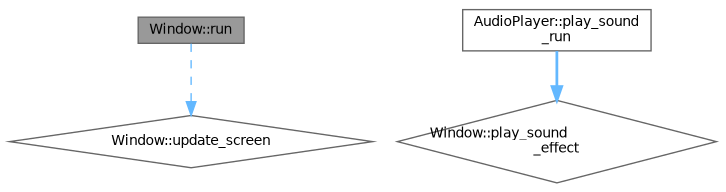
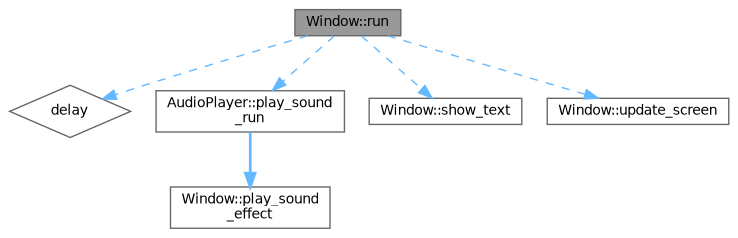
  digraph {
    rankdir=TB
    node [color=grey40 fillcolor=white fontname=Helvetica fontsize=10 shape=box style=filled]
    edge [color=steelblue1 fontname=Helvetica fontsize=10 labelfontname=Helvetica labelfontsize=10 style=dashed]
    n1 [color=gray40 fillcolor=grey60 fontcolor=black height=0.2 label="Window::run" width=0.4]
+   n2 [height=0.2 label=delay shape=diamond width=0.4]
    n3 [height=0.2 label="AudioPlayer::play_sound\l_run" width=0.4]
-   n5 [height=0.2 label="Window::update_screen" shape=diamond width=0.4]
-   n6 [height=0.2 label="Window::play_sound\l_effect" shape=diamond width=0.4]
+   n4 [height=0.2 label="Window::show_text" width=0.4]
+   n5 [height=0.2 label="Window::update_screen" width=0.4]
+   n6 [height=0.2 label="Window::play_sound\l_effect" width=0.4]
+   n1 -> n2
+   n1 -> n3
+   n1 -> n4
    n1 -> n5
    n3 -> n6 [style=bold]
  }
